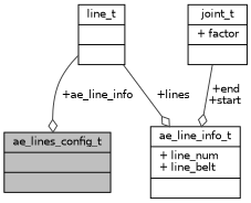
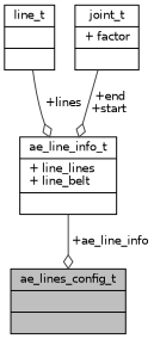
  digraph {
    node [color=black fontname=Helvetica fontsize=10 shape=record]
    edge [arrowhead=odiamond color=grey25 fontname=Helvetica fontsize=10 labelfontname=Helvetica labelfontsize=10 style=solid]
    n1 [fillcolor=grey75 fontcolor=black height=0.2 label="{ae_lines_config_t\n||}" style=filled width=0.4]
-   n2 [height=0.2 label="{ae_line_info_t\n|+ line_num\l+ line_belt\l|}" width=0.4]
+   n2 [height=0.2 label="{ae_line_info_t\n|+ line_lines\l+ line_belt\l|}" width=0.4]
    n3 [height=0.2 label="{line_t\n||}" width=0.4]
    n4 [height=0.2 label="{joint_t\n|+ factor\l|}" width=0.4]
-   n3 -> n1 [label=" +ae_line_info"]
+   n2 -> n1 [label=" +ae_line_info"]
    n3 -> n2 [label=" +lines"]
    n4 -> n2 [label=" +end\n+start"]
  }
